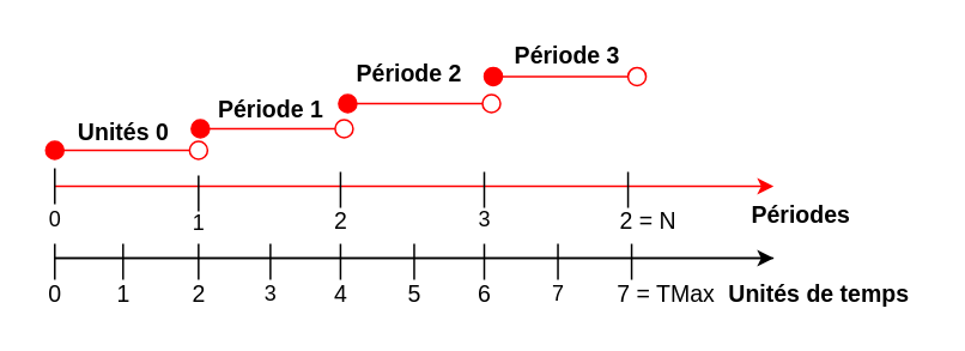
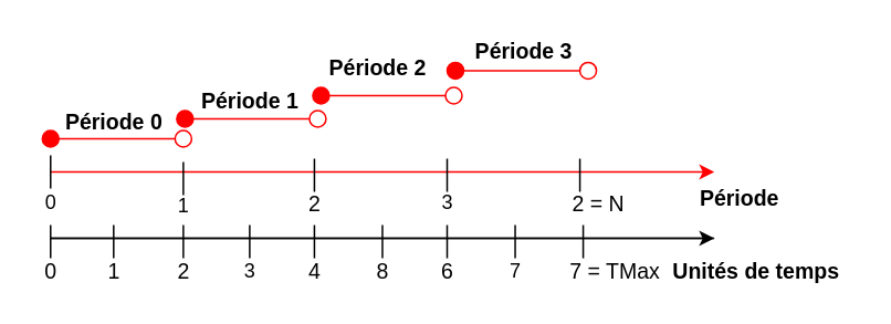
  <mxCell id="0" />
  <mxCell id="1" parent="0" />
  <mxCell id="2" value="" style="endArrow=none;html=1;" edge="1" parent="1"><mxGeometry width="50" height="50" relative="1" as="geometry"><mxPoint x="30" y="143" as="sourcePoint" /><mxPoint x="430" y="143" as="targetPoint" /></mxGeometry></mxCell>
  <mxCell id="3" value="" style="endArrow=classic;html=1;endFill=1;" edge="1" parent="1"><mxGeometry width="50" height="50" relative="1" as="geometry"><mxPoint x="30" y="143" as="sourcePoint" /><mxPoint x="430" y="143" as="targetPoint" /></mxGeometry></mxCell>
  <mxCell id="4" value="" style="endArrow=classic;html=1;endFill=1;strokeColor=#FF0000;" edge="1" parent="1"><mxGeometry width="50" height="50" relative="1" as="geometry"><mxPoint x="30" y="103" as="sourcePoint" /><mxPoint x="430" y="103" as="targetPoint" /></mxGeometry></mxCell>
  <mxCell id="5" value="&lt;font style=&quot;font-size: 13px&quot;&gt;&lt;b&gt;Unités de temps&lt;/b&gt;&lt;/font&gt;" style="text;html=1;align=center;verticalAlign=middle;resizable=0;points=[];autosize=1;" vertex="1" parent="1"><mxGeometry x="395" y="153" width="120" height="20" as="geometry" /></mxCell>
- <mxCell id="6" value="&lt;font style=&quot;font-size: 13px&quot;&gt;&lt;b&gt;Périodes&lt;/b&gt;&lt;/font&gt;" style="text;html=1;align=center;verticalAlign=middle;resizable=0;points=[];autosize=1;" vertex="1" parent="1"><mxGeometry x="410" y="109" width="70" height="20" as="geometry" /></mxCell>
+ <mxCell id="6" value="&lt;font style=&quot;font-size: 13px&quot;&gt;&lt;b&gt;Période&lt;/b&gt;&lt;/font&gt;" style="text;html=1;align=center;verticalAlign=middle;resizable=0;points=[];autosize=1;" vertex="1" parent="1"><mxGeometry x="410" y="109" width="70" height="20" as="geometry" /></mxCell>
  <mxCell id="7" value="" style="endArrow=none;html=1;" edge="1" parent="1"><mxGeometry width="50" height="50" relative="1" as="geometry"><mxPoint x="30" y="113" as="sourcePoint" /><mxPoint x="30" y="93" as="targetPoint" /></mxGeometry></mxCell>
  <mxCell id="8" value="" style="endArrow=none;html=1;" edge="1" parent="1"><mxGeometry width="50" height="50" relative="1" as="geometry"><mxPoint x="30" y="155" as="sourcePoint" /><mxPoint x="30" y="135" as="targetPoint" /></mxGeometry></mxCell>
  <mxCell id="9" value="" style="endArrow=none;html=1;" edge="1" parent="1"><mxGeometry width="50" height="50" relative="1" as="geometry"><mxPoint x="110" y="117" as="sourcePoint" /><mxPoint x="110" y="97" as="targetPoint" /></mxGeometry></mxCell>
  <mxCell id="10" value="" style="endArrow=none;html=1;" edge="1" parent="1"><mxGeometry width="50" height="50" relative="1" as="geometry"><mxPoint x="189" y="115" as="sourcePoint" /><mxPoint x="189" y="95" as="targetPoint" /></mxGeometry></mxCell>
  <mxCell id="11" value="" style="endArrow=none;html=1;" edge="1" parent="1"><mxGeometry width="50" height="50" relative="1" as="geometry"><mxPoint x="269" y="115" as="sourcePoint" /><mxPoint x="269" y="95" as="targetPoint" /></mxGeometry></mxCell>
  <mxCell id="12" value="" style="endArrow=none;html=1;" edge="1" parent="1"><mxGeometry width="50" height="50" relative="1" as="geometry"><mxPoint x="349" y="115" as="sourcePoint" /><mxPoint x="349" y="95" as="targetPoint" /></mxGeometry></mxCell>
  <mxCell id="13" value="" style="endArrow=none;html=1;" edge="1" parent="1"><mxGeometry width="50" height="50" relative="1" as="geometry"><mxPoint x="68" y="155" as="sourcePoint" /><mxPoint x="68" y="135" as="targetPoint" /></mxGeometry></mxCell>
  <mxCell id="14" value="" style="endArrow=none;html=1;" edge="1" parent="1"><mxGeometry width="50" height="50" relative="1" as="geometry"><mxPoint x="110" y="155" as="sourcePoint" /><mxPoint x="110" y="135" as="targetPoint" /></mxGeometry></mxCell>
  <mxCell id="15" value="" style="endArrow=none;html=1;" edge="1" parent="1"><mxGeometry width="50" height="50" relative="1" as="geometry"><mxPoint x="150" y="155" as="sourcePoint" /><mxPoint x="150" y="135" as="targetPoint" /></mxGeometry></mxCell>
  <mxCell id="16" value="" style="endArrow=none;html=1;" edge="1" parent="1"><mxGeometry width="50" height="50" relative="1" as="geometry"><mxPoint x="189" y="155" as="sourcePoint" /><mxPoint x="189" y="135" as="targetPoint" /></mxGeometry></mxCell>
  <mxCell id="17" value="" style="endArrow=none;html=1;" edge="1" parent="1"><mxGeometry width="50" height="50" relative="1" as="geometry"><mxPoint x="230" y="155" as="sourcePoint" /><mxPoint x="230" y="135" as="targetPoint" /></mxGeometry></mxCell>
  <mxCell id="18" value="" style="endArrow=none;html=1;" edge="1" parent="1"><mxGeometry width="50" height="50" relative="1" as="geometry"><mxPoint x="269" y="155" as="sourcePoint" /><mxPoint x="269" y="135" as="targetPoint" /></mxGeometry></mxCell>
  <mxCell id="19" value="" style="endArrow=none;html=1;" edge="1" parent="1"><mxGeometry width="50" height="50" relative="1" as="geometry"><mxPoint x="310" y="155" as="sourcePoint" /><mxPoint x="310" y="135" as="targetPoint" /></mxGeometry></mxCell>
  <mxCell id="20" value="" style="endArrow=none;html=1;" edge="1" parent="1"><mxGeometry width="50" height="50" relative="1" as="geometry"><mxPoint x="351" y="155" as="sourcePoint" /><mxPoint x="351" y="135" as="targetPoint" /></mxGeometry></mxCell>
  <mxCell id="21" value="" style="endArrow=oval;html=1;startArrow=oval;startFill=1;endFill=0;fillColor=#dae8fc;strokeColor=#FF0000;endSize=10;startSize=10;" edge="1" parent="1"><mxGeometry width="50" height="50" relative="1" as="geometry"><mxPoint x="30" y="83" as="sourcePoint" /><mxPoint x="110" y="83" as="targetPoint" /></mxGeometry></mxCell>
  <mxCell id="22" value="" style="endArrow=oval;html=1;startArrow=oval;startFill=1;endFill=0;fillColor=#dae8fc;strokeColor=#FF0000;endSize=10;startSize=10;" edge="1" parent="1"><mxGeometry width="50" height="50" relative="1" as="geometry"><mxPoint x="111" y="71" as="sourcePoint" /><mxPoint x="191" y="71" as="targetPoint" /></mxGeometry></mxCell>
  <mxCell id="23" value="" style="endArrow=oval;html=1;startArrow=oval;startFill=1;endFill=0;fillColor=#dae8fc;strokeColor=#FF0000;endSize=10;startSize=10;" edge="1" parent="1"><mxGeometry width="50" height="50" relative="1" as="geometry"><mxPoint x="193" y="57" as="sourcePoint" /><mxPoint x="273" y="57" as="targetPoint" /></mxGeometry></mxCell>
  <mxCell id="24" value="" style="endArrow=oval;html=1;startArrow=oval;startFill=1;endFill=0;fillColor=#dae8fc;strokeColor=#FF0000;endSize=10;startSize=10;" edge="1" parent="1"><mxGeometry width="50" height="50" relative="1" as="geometry"><mxPoint x="274" y="42" as="sourcePoint" /><mxPoint x="354" y="42" as="targetPoint" /></mxGeometry></mxCell>
  <mxCell id="25" value="&lt;font style=&quot;font-size: 13px&quot;&gt;0&lt;/font&gt;" style="text;html=1;align=center;verticalAlign=middle;resizable=0;points=[];autosize=1;" vertex="1" parent="1"><mxGeometry x="20" y="153" width="20" height="20" as="geometry" /></mxCell>
  <mxCell id="26" value="&lt;font style=&quot;font-size: 13px&quot;&gt;1&lt;/font&gt;" style="text;html=1;align=center;verticalAlign=middle;resizable=0;points=[];autosize=1;" vertex="1" parent="1"><mxGeometry x="58" y="153" width="20" height="20" as="geometry" /></mxCell>
  <mxCell id="27" value="&lt;font style=&quot;font-size: 13px&quot;&gt;2&lt;/font&gt;" style="text;html=1;align=center;verticalAlign=middle;resizable=0;points=[];autosize=1;" vertex="1" parent="1"><mxGeometry x="100" y="153" width="20" height="20" as="geometry" /></mxCell>
  <mxCell id="28" value="3" style="text;html=1;align=center;verticalAlign=middle;resizable=0;points=[];autosize=1;" vertex="1" parent="1"><mxGeometry x="140" y="153" width="20" height="20" as="geometry" /></mxCell>
  <mxCell id="29" value="&lt;font style=&quot;font-size: 13px&quot;&gt;4&lt;/font&gt;" style="text;html=1;align=center;verticalAlign=middle;resizable=0;points=[];autosize=1;" vertex="1" parent="1"><mxGeometry x="179" y="153" width="20" height="20" as="geometry" /></mxCell>
- <mxCell id="30" value="&lt;font style=&quot;font-size: 13px&quot;&gt;5&lt;/font&gt;" style="text;html=1;align=center;verticalAlign=middle;resizable=0;points=[];autosize=1;" vertex="1" parent="1"><mxGeometry x="220" y="153" width="20" height="20" as="geometry" /></mxCell>
+ <mxCell id="30" value="&lt;font style=&quot;font-size: 13px&quot;&gt;8&lt;/font&gt;" style="text;html=1;align=center;verticalAlign=middle;resizable=0;points=[];autosize=1;" vertex="1" parent="1"><mxGeometry x="220" y="153" width="20" height="20" as="geometry" /></mxCell>
  <mxCell id="31" value="&lt;font style=&quot;font-size: 13px&quot;&gt;6&lt;/font&gt;" style="text;html=1;align=center;verticalAlign=middle;resizable=0;points=[];autosize=1;" vertex="1" parent="1"><mxGeometry x="259" y="153" width="20" height="20" as="geometry" /></mxCell>
  <mxCell id="32" value="7" style="text;html=1;align=center;verticalAlign=middle;resizable=0;points=[];autosize=1;" vertex="1" parent="1"><mxGeometry x="300" y="153" width="20" height="20" as="geometry" /></mxCell>
  <mxCell id="33" value="&lt;font style=&quot;font-size: 13px&quot;&gt;7 = TMax&lt;/font&gt;" style="text;html=1;align=center;verticalAlign=middle;resizable=0;points=[];autosize=1;" vertex="1" parent="1"><mxGeometry x="335" y="153" width="70" height="20" as="geometry" /></mxCell>
  <mxCell id="34" value="3" style="text;html=1;align=center;verticalAlign=middle;resizable=0;points=[];autosize=1;" vertex="1" parent="1"><mxGeometry x="259" y="112" width="20" height="20" as="geometry" /></mxCell>
  <mxCell id="35" value="&lt;font style=&quot;font-size: 13px&quot;&gt;2 = N&lt;/font&gt;" style="text;html=1;align=center;verticalAlign=middle;resizable=0;points=[];autosize=1;" vertex="1" parent="1"><mxGeometry x="335" y="112" width="50" height="20" as="geometry" /></mxCell>
  <mxCell id="36" value="&lt;font style=&quot;font-size: 13px&quot;&gt;2&lt;/font&gt;" style="text;html=1;align=center;verticalAlign=middle;resizable=0;points=[];autosize=1;" vertex="1" parent="1"><mxGeometry x="179" y="112" width="20" height="20" as="geometry" /></mxCell>
  <mxCell id="37" value="1" style="text;html=1;align=center;verticalAlign=middle;resizable=0;points=[];autosize=1;" vertex="1" parent="1"><mxGeometry x="100" y="114" width="20" height="20" as="geometry" /></mxCell>
  <mxCell id="38" value="0" style="text;html=1;align=center;verticalAlign=middle;resizable=0;points=[];autosize=1;" vertex="1" parent="1"><mxGeometry x="20" y="112" width="20" height="20" as="geometry" /></mxCell>
- <mxCell id="39" value="&lt;font style=&quot;font-size: 13px&quot;&gt;&lt;b&gt;Unités 0&lt;/b&gt;&lt;/font&gt;" style="text;html=1;align=center;verticalAlign=middle;resizable=0;points=[];autosize=1;" vertex="1" parent="1"><mxGeometry x="28" y="63" width="80" height="20" as="geometry" /></mxCell>
+ <mxCell id="39" value="&lt;font style=&quot;font-size: 13px&quot;&gt;&lt;b&gt;Période 0&lt;/b&gt;&lt;/font&gt;" style="text;html=1;align=center;verticalAlign=middle;resizable=0;points=[];autosize=1;" vertex="1" parent="1"><mxGeometry x="28" y="63" width="80" height="20" as="geometry" /></mxCell>
  <mxCell id="40" value="&lt;font style=&quot;font-size: 13px&quot;&gt;&lt;b&gt;Période 1&lt;/b&gt;&lt;/font&gt;" style="text;html=1;align=center;verticalAlign=middle;resizable=0;points=[];autosize=1;" vertex="1" parent="1"><mxGeometry x="110" y="50" width="80" height="20" as="geometry" /></mxCell>
  <mxCell id="41" value="&lt;font style=&quot;font-size: 13px&quot;&gt;&lt;b&gt;Période 2&lt;/b&gt;&lt;/font&gt;" style="text;html=1;align=center;verticalAlign=middle;resizable=0;points=[];autosize=1;fillColor=#ffffff;" vertex="1" parent="1"><mxGeometry x="187" y="30" width="80" height="20" as="geometry" /></mxCell>
  <mxCell id="42" value="&lt;font style=&quot;font-size: 13px&quot;&gt;&lt;b&gt;Période 3&lt;/b&gt;&lt;/font&gt;" style="text;html=1;align=center;verticalAlign=middle;resizable=0;points=[];autosize=1;" vertex="1" parent="1"><mxGeometry x="275" y="20" width="80" height="20" as="geometry" /></mxCell>
